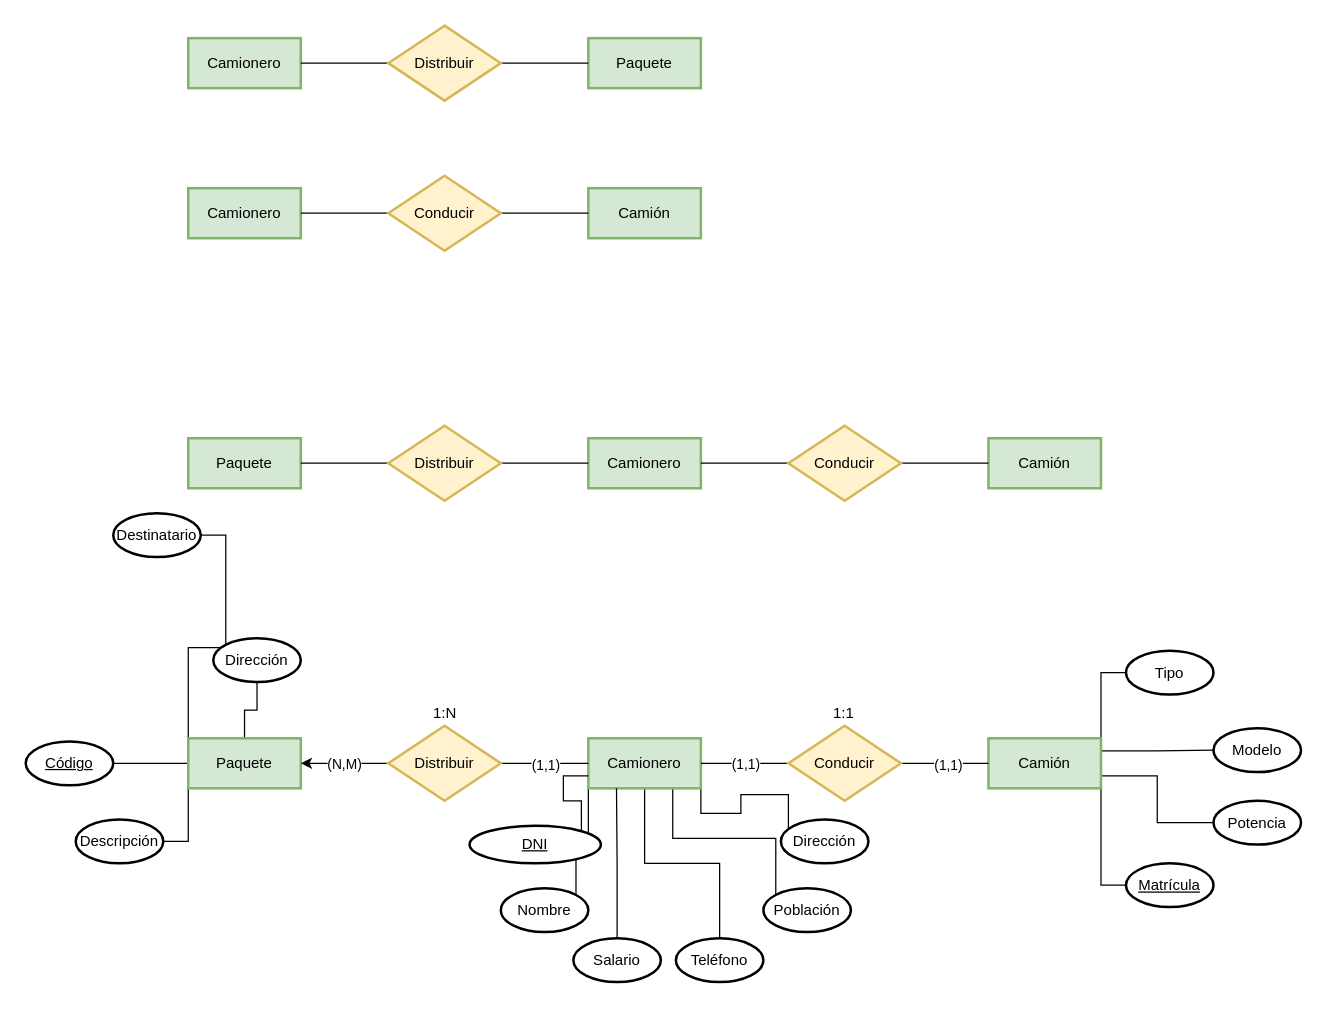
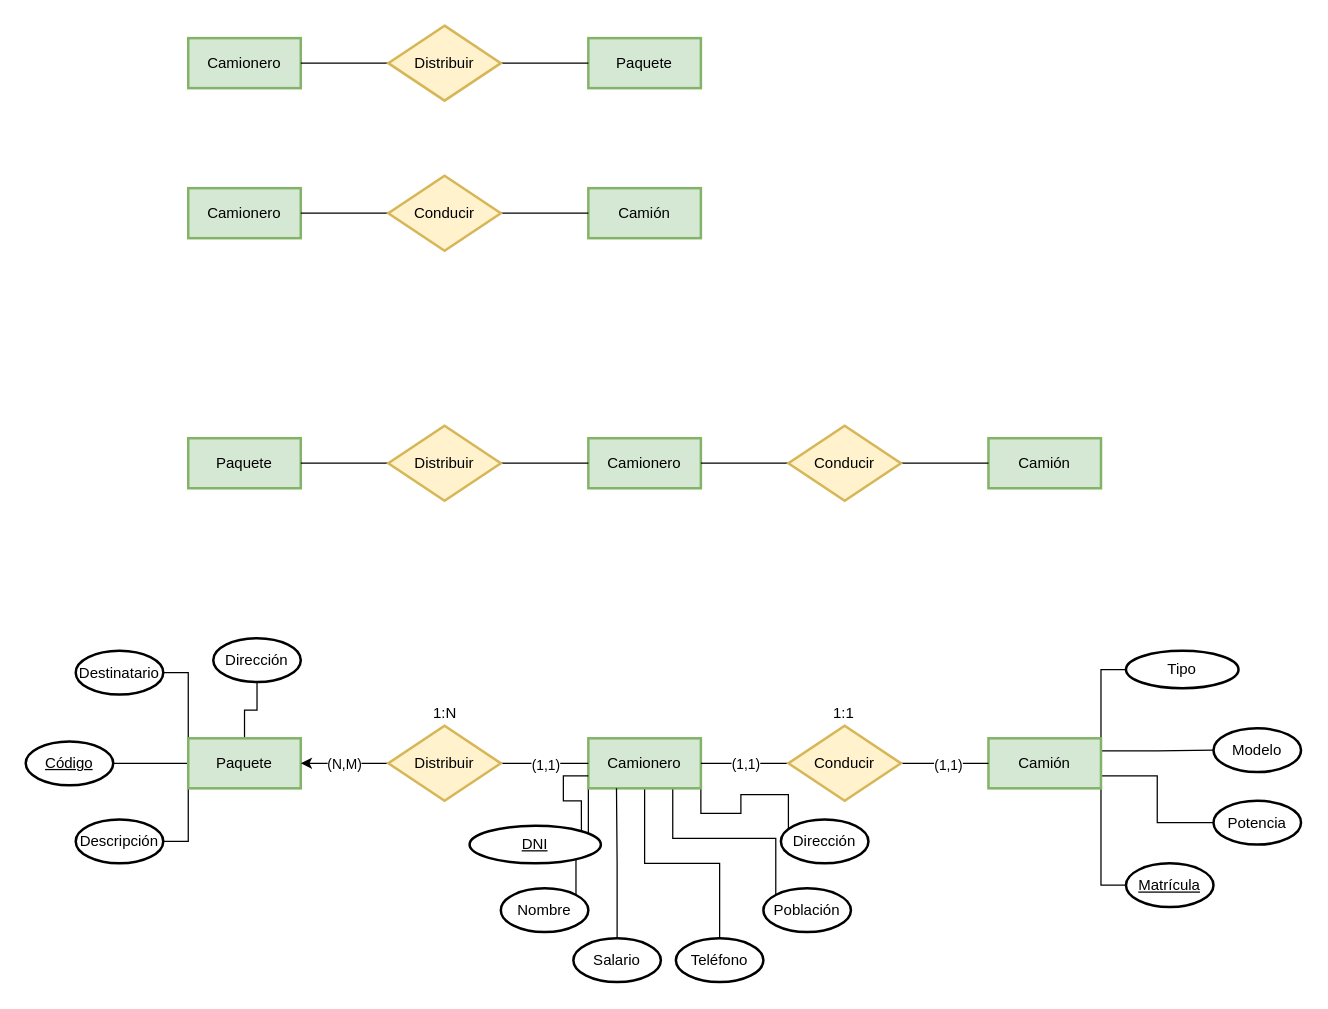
  <mxCell id="0" />
  <mxCell id="1" parent="0" />
  <mxCell id="2" value="Camionero" style="whiteSpace=wrap;html=1;align=center;fillColor=#d5e8d4;strokeColor=#82b366;strokeWidth=2;" parent="1" vertex="1"><mxGeometry x="150" y="30" width="90" height="40" as="geometry" /></mxCell>
  <mxCell id="3" value="Paquete" style="whiteSpace=wrap;html=1;align=center;fillColor=#d5e8d4;strokeColor=#82b366;strokeWidth=2;" parent="1" vertex="1"><mxGeometry x="470" y="30" width="90" height="40" as="geometry" /></mxCell>
  <mxCell id="4" style="edgeStyle=orthogonalEdgeStyle;rounded=0;orthogonalLoop=1;jettySize=auto;html=1;exitX=0;exitY=0.5;exitDx=0;exitDy=0;entryX=1;entryY=0.5;entryDx=0;entryDy=0;endArrow=none;endFill=0;" parent="1" source="6" target="2" edge="1"><mxGeometry relative="1" as="geometry" /></mxCell>
  <mxCell id="5" style="edgeStyle=orthogonalEdgeStyle;rounded=0;orthogonalLoop=1;jettySize=auto;html=1;exitX=1;exitY=0.5;exitDx=0;exitDy=0;entryX=0;entryY=0.5;entryDx=0;entryDy=0;endArrow=none;endFill=0;" parent="1" source="6" target="3" edge="1"><mxGeometry relative="1" as="geometry" /></mxCell>
  <mxCell id="6" value="Distribuir" style="shape=rhombus;perimeter=rhombusPerimeter;whiteSpace=wrap;html=1;align=center;strokeWidth=2;fillColor=#fff2cc;strokeColor=#d6b656;" parent="1" vertex="1"><mxGeometry x="310" y="20" width="90" height="60" as="geometry" /></mxCell>
  <mxCell id="7" value="Camionero" style="whiteSpace=wrap;html=1;align=center;fillColor=#d5e8d4;strokeColor=#82b366;strokeWidth=2;" parent="1" vertex="1"><mxGeometry x="150" y="150" width="90" height="40" as="geometry" /></mxCell>
  <mxCell id="8" value="Camión" style="whiteSpace=wrap;html=1;align=center;fillColor=#d5e8d4;strokeColor=#82b366;strokeWidth=2;" parent="1" vertex="1"><mxGeometry x="470" y="150" width="90" height="40" as="geometry" /></mxCell>
  <mxCell id="9" style="edgeStyle=orthogonalEdgeStyle;rounded=0;orthogonalLoop=1;jettySize=auto;html=1;exitX=0;exitY=0.5;exitDx=0;exitDy=0;entryX=1;entryY=0.5;entryDx=0;entryDy=0;endArrow=none;endFill=0;" parent="1" source="11" target="7" edge="1"><mxGeometry relative="1" as="geometry" /></mxCell>
  <mxCell id="10" style="edgeStyle=orthogonalEdgeStyle;rounded=0;orthogonalLoop=1;jettySize=auto;html=1;exitX=1;exitY=0.5;exitDx=0;exitDy=0;entryX=0;entryY=0.5;entryDx=0;entryDy=0;endArrow=none;endFill=0;" parent="1" source="11" target="8" edge="1"><mxGeometry relative="1" as="geometry" /></mxCell>
  <mxCell id="11" value="Conducir" style="shape=rhombus;perimeter=rhombusPerimeter;whiteSpace=wrap;html=1;align=center;strokeWidth=2;fillColor=#fff2cc;strokeColor=#d6b656;" parent="1" vertex="1"><mxGeometry x="310" y="140" width="90" height="60" as="geometry" /></mxCell>
  <mxCell id="12" value="Paquete" style="whiteSpace=wrap;html=1;align=center;fillColor=#d5e8d4;strokeColor=#82b366;strokeWidth=2;" parent="1" vertex="1"><mxGeometry x="150" y="350" width="90" height="40" as="geometry" /></mxCell>
  <mxCell id="13" value="Camionero" style="whiteSpace=wrap;html=1;align=center;fillColor=#d5e8d4;strokeColor=#82b366;strokeWidth=2;" parent="1" vertex="1"><mxGeometry x="470" y="350" width="90" height="40" as="geometry" /></mxCell>
  <mxCell id="14" style="edgeStyle=orthogonalEdgeStyle;rounded=0;orthogonalLoop=1;jettySize=auto;html=1;exitX=0;exitY=0.5;exitDx=0;exitDy=0;entryX=1;entryY=0.5;entryDx=0;entryDy=0;endArrow=none;endFill=0;" parent="1" source="16" target="12" edge="1"><mxGeometry relative="1" as="geometry" /></mxCell>
  <mxCell id="15" style="edgeStyle=orthogonalEdgeStyle;rounded=0;orthogonalLoop=1;jettySize=auto;html=1;exitX=1;exitY=0.5;exitDx=0;exitDy=0;entryX=0;entryY=0.5;entryDx=0;entryDy=0;endArrow=none;endFill=0;" parent="1" source="16" target="13" edge="1"><mxGeometry relative="1" as="geometry" /></mxCell>
  <mxCell id="16" value="Distribuir" style="shape=rhombus;perimeter=rhombusPerimeter;whiteSpace=wrap;html=1;align=center;strokeWidth=2;fillColor=#fff2cc;strokeColor=#d6b656;" parent="1" vertex="1"><mxGeometry x="310" y="340" width="90" height="60" as="geometry" /></mxCell>
  <mxCell id="17" value="Camión" style="whiteSpace=wrap;html=1;align=center;fillColor=#d5e8d4;strokeColor=#82b366;strokeWidth=2;" parent="1" vertex="1"><mxGeometry x="790" y="350" width="90" height="40" as="geometry" /></mxCell>
  <mxCell id="18" style="edgeStyle=orthogonalEdgeStyle;rounded=0;orthogonalLoop=1;jettySize=auto;html=1;exitX=1;exitY=0.5;exitDx=0;exitDy=0;entryX=0;entryY=0.5;entryDx=0;entryDy=0;endArrow=none;endFill=0;" parent="1" source="20" target="17" edge="1"><mxGeometry relative="1" as="geometry" /></mxCell>
  <mxCell id="19" style="edgeStyle=orthogonalEdgeStyle;rounded=0;orthogonalLoop=1;jettySize=auto;html=1;exitX=0;exitY=0.5;exitDx=0;exitDy=0;entryX=1;entryY=0.5;entryDx=0;entryDy=0;endArrow=none;endFill=0;" parent="1" source="20" target="13" edge="1"><mxGeometry relative="1" as="geometry" /></mxCell>
  <mxCell id="20" value="Conducir" style="shape=rhombus;perimeter=rhombusPerimeter;whiteSpace=wrap;html=1;align=center;strokeWidth=2;fillColor=#fff2cc;strokeColor=#d6b656;" parent="1" vertex="1"><mxGeometry x="630" y="340" width="90" height="60" as="geometry" /></mxCell>
  <mxCell id="21" style="edgeStyle=orthogonalEdgeStyle;rounded=0;orthogonalLoop=1;jettySize=auto;html=1;exitX=0;exitY=1;exitDx=0;exitDy=0;entryX=1;entryY=0.5;entryDx=0;entryDy=0;endArrow=none;endFill=0;" parent="1" source="25" target="57" edge="1"><mxGeometry relative="1" as="geometry" /></mxCell>
  <mxCell id="22" style="edgeStyle=orthogonalEdgeStyle;rounded=0;orthogonalLoop=1;jettySize=auto;html=1;exitX=0;exitY=0.5;exitDx=0;exitDy=0;entryX=1;entryY=0.5;entryDx=0;entryDy=0;endArrow=none;endFill=0;" parent="1" source="25" target="58" edge="1"><mxGeometry relative="1" as="geometry" /></mxCell>
  <mxCell id="23" style="edgeStyle=orthogonalEdgeStyle;rounded=0;orthogonalLoop=1;jettySize=auto;html=1;exitX=0;exitY=0;exitDx=0;exitDy=0;entryX=1;entryY=0.5;entryDx=0;entryDy=0;endArrow=none;endFill=0;" parent="1" source="25" target="59" edge="1"><mxGeometry relative="1" as="geometry" /></mxCell>
  <mxCell id="24" style="edgeStyle=orthogonalEdgeStyle;rounded=0;orthogonalLoop=1;jettySize=auto;html=1;exitX=0.5;exitY=0;exitDx=0;exitDy=0;entryX=0.5;entryY=1;entryDx=0;entryDy=0;endArrow=none;endFill=0;" edge="1" parent="1" source="25" target="56"><mxGeometry relative="1" as="geometry" /></mxCell>
  <mxCell id="25" value="Paquete" style="whiteSpace=wrap;html=1;align=center;fillColor=#d5e8d4;strokeColor=#82b366;strokeWidth=2;" parent="1" vertex="1"><mxGeometry x="150" y="590" width="90" height="40" as="geometry" /></mxCell>
  <mxCell id="26" style="edgeStyle=orthogonalEdgeStyle;rounded=0;orthogonalLoop=1;jettySize=auto;html=1;exitX=1;exitY=1;exitDx=0;exitDy=0;entryX=0.086;entryY=0.429;entryDx=0;entryDy=0;entryPerimeter=0;endArrow=none;endFill=0;" parent="1" source="30" target="52" edge="1"><mxGeometry relative="1" as="geometry" /></mxCell>
  <mxCell id="27" style="edgeStyle=orthogonalEdgeStyle;rounded=0;orthogonalLoop=1;jettySize=auto;html=1;exitX=0.75;exitY=1;exitDx=0;exitDy=0;entryX=0;entryY=0;entryDx=0;entryDy=0;endArrow=none;endFill=0;" parent="1" source="30" target="53" edge="1"><mxGeometry relative="1" as="geometry" /></mxCell>
  <mxCell id="28" style="edgeStyle=orthogonalEdgeStyle;rounded=0;orthogonalLoop=1;jettySize=auto;html=1;exitX=0.5;exitY=1;exitDx=0;exitDy=0;endArrow=none;endFill=0;" parent="1" source="30" target="51" edge="1"><mxGeometry relative="1" as="geometry" /></mxCell>
  <mxCell id="29" style="edgeStyle=orthogonalEdgeStyle;rounded=0;orthogonalLoop=1;jettySize=auto;html=1;exitX=0;exitY=1;exitDx=0;exitDy=0;entryX=1;entryY=0;entryDx=0;entryDy=0;endArrow=none;endFill=0;" parent="1" source="30" target="50" edge="1"><mxGeometry relative="1" as="geometry" /></mxCell>
  <mxCell id="30" value="Camionero" style="whiteSpace=wrap;html=1;align=center;fillColor=#d5e8d4;strokeColor=#82b366;strokeWidth=2;" parent="1" vertex="1"><mxGeometry x="470" y="590" width="90" height="40" as="geometry" /></mxCell>
  <mxCell id="31" style="edgeStyle=orthogonalEdgeStyle;rounded=0;orthogonalLoop=1;jettySize=auto;html=1;exitX=0;exitY=0.5;exitDx=0;exitDy=0;entryX=1;entryY=0.5;entryDx=0;entryDy=0;endArrow=classic;endFill=1;" parent="1" source="35" target="25" edge="1"><mxGeometry relative="1" as="geometry" /></mxCell>
  <mxCell id="32" value="(N,M)" style="edgeLabel;html=1;align=center;verticalAlign=middle;resizable=0;points=[];" parent="31" vertex="1" connectable="0"><mxGeometry x="-0.068" relative="1" as="geometry"><mxPoint x="-3" as="offset" /></mxGeometry></mxCell>
  <mxCell id="33" style="edgeStyle=orthogonalEdgeStyle;rounded=0;orthogonalLoop=1;jettySize=auto;html=1;exitX=1;exitY=0.5;exitDx=0;exitDy=0;entryX=0;entryY=0.5;entryDx=0;entryDy=0;endArrow=none;endFill=0;" parent="1" source="35" target="30" edge="1"><mxGeometry relative="1" as="geometry" /></mxCell>
  <mxCell id="34" value="(1,1)" style="edgeLabel;html=1;align=center;verticalAlign=middle;resizable=0;points=[];" parent="33" vertex="1" connectable="0"><mxGeometry x="0.088" y="-1" relative="1" as="geometry"><mxPoint x="-3" as="offset" /></mxGeometry></mxCell>
  <mxCell id="35" value="Distribuir" style="shape=rhombus;perimeter=rhombusPerimeter;whiteSpace=wrap;html=1;align=center;strokeWidth=2;fillColor=#fff2cc;strokeColor=#d6b656;" parent="1" vertex="1"><mxGeometry x="310" y="580" width="90" height="60" as="geometry" /></mxCell>
  <mxCell id="36" style="edgeStyle=orthogonalEdgeStyle;rounded=0;orthogonalLoop=1;jettySize=auto;html=1;exitX=1;exitY=1;exitDx=0;exitDy=0;entryX=0;entryY=0.5;entryDx=0;entryDy=0;endArrow=none;endFill=0;" parent="1" source="40" target="60" edge="1"><mxGeometry relative="1" as="geometry" /></mxCell>
  <mxCell id="37" style="edgeStyle=orthogonalEdgeStyle;rounded=0;orthogonalLoop=1;jettySize=auto;html=1;exitX=1;exitY=0.75;exitDx=0;exitDy=0;entryX=0;entryY=0.5;entryDx=0;entryDy=0;endArrow=none;endFill=0;" parent="1" source="40" target="62" edge="1"><mxGeometry relative="1" as="geometry" /></mxCell>
  <mxCell id="38" style="edgeStyle=orthogonalEdgeStyle;rounded=0;orthogonalLoop=1;jettySize=auto;html=1;exitX=1;exitY=0.25;exitDx=0;exitDy=0;entryX=0;entryY=0.5;entryDx=0;entryDy=0;endArrow=none;endFill=0;" parent="1" source="40" target="63" edge="1"><mxGeometry relative="1" as="geometry" /></mxCell>
  <mxCell id="39" style="edgeStyle=orthogonalEdgeStyle;rounded=0;orthogonalLoop=1;jettySize=auto;html=1;exitX=1;exitY=0;exitDx=0;exitDy=0;entryX=0;entryY=0.5;entryDx=0;entryDy=0;endArrow=none;endFill=0;" parent="1" source="40" target="61" edge="1"><mxGeometry relative="1" as="geometry" /></mxCell>
  <mxCell id="40" value="Camión" style="whiteSpace=wrap;html=1;align=center;fillColor=#d5e8d4;strokeColor=#82b366;strokeWidth=2;" parent="1" vertex="1"><mxGeometry x="790" y="590" width="90" height="40" as="geometry" /></mxCell>
  <mxCell id="41" style="edgeStyle=orthogonalEdgeStyle;rounded=0;orthogonalLoop=1;jettySize=auto;html=1;exitX=1;exitY=0.5;exitDx=0;exitDy=0;entryX=0;entryY=0.5;entryDx=0;entryDy=0;endArrow=none;endFill=0;" parent="1" source="45" target="40" edge="1"><mxGeometry relative="1" as="geometry" /></mxCell>
  <mxCell id="42" value="(1,1)" style="edgeLabel;html=1;align=center;verticalAlign=middle;resizable=0;points=[];" parent="41" vertex="1" connectable="0"><mxGeometry x="0.046" y="-1" relative="1" as="geometry"><mxPoint as="offset" /></mxGeometry></mxCell>
  <mxCell id="43" style="edgeStyle=orthogonalEdgeStyle;rounded=0;orthogonalLoop=1;jettySize=auto;html=1;exitX=0;exitY=0.5;exitDx=0;exitDy=0;entryX=1;entryY=0.5;entryDx=0;entryDy=0;endArrow=none;endFill=0;" parent="1" source="45" target="30" edge="1"><mxGeometry relative="1" as="geometry" /></mxCell>
  <mxCell id="44" value="(1,1)" style="edgeLabel;html=1;align=center;verticalAlign=middle;resizable=0;points=[];" parent="43" vertex="1" connectable="0"><mxGeometry x="-0.086" y="1" relative="1" as="geometry"><mxPoint x="-3" y="-1" as="offset" /></mxGeometry></mxCell>
  <mxCell id="45" value="Conducir" style="shape=rhombus;perimeter=rhombusPerimeter;whiteSpace=wrap;html=1;align=center;strokeWidth=2;fillColor=#fff2cc;strokeColor=#d6b656;" parent="1" vertex="1"><mxGeometry x="630" y="580" width="90" height="60" as="geometry" /></mxCell>
  <mxCell id="46" value="&lt;div&gt;1:1&lt;/div&gt;" style="text;html=1;align=center;verticalAlign=middle;resizable=0;points=[];autosize=1;strokeColor=none;fillColor=none;" parent="1" vertex="1"><mxGeometry x="654" y="555" width="40" height="30" as="geometry" /></mxCell>
  <mxCell id="47" value="1:N" style="text;html=1;align=center;verticalAlign=middle;resizable=0;points=[];autosize=1;strokeColor=none;fillColor=none;" parent="1" vertex="1"><mxGeometry x="335" y="555" width="40" height="30" as="geometry" /></mxCell>
  <mxCell id="48" style="edgeStyle=orthogonalEdgeStyle;rounded=0;orthogonalLoop=1;jettySize=auto;html=1;exitX=1;exitY=0;exitDx=0;exitDy=0;entryX=0;entryY=0.75;entryDx=0;entryDy=0;endArrow=none;endFill=0;" parent="1" source="49" target="30" edge="1"><mxGeometry relative="1" as="geometry" /></mxCell>
  <mxCell id="49" value="DNI" style="ellipse;whiteSpace=wrap;html=1;align=center;fontStyle=4;strokeWidth=2;fillColor=#FFFFFF;strokeColor=#000000;" parent="1" vertex="1"><mxGeometry x="375" y="660" width="105" height="30" as="geometry" /></mxCell>
  <mxCell id="50" value="Nombre" style="ellipse;whiteSpace=wrap;html=1;align=center;strokeColor=#000000;strokeWidth=2;fillColor=#FFFFFF;" parent="1" vertex="1"><mxGeometry x="400" y="710" width="70" height="35" as="geometry" /></mxCell>
  <mxCell id="51" value="Teléfono" style="ellipse;whiteSpace=wrap;html=1;align=center;strokeColor=#000000;strokeWidth=2;fillColor=#FFFFFF;" parent="1" vertex="1"><mxGeometry x="540" y="750" width="70" height="35" as="geometry" /></mxCell>
  <mxCell id="52" value="Dirección" style="ellipse;whiteSpace=wrap;html=1;align=center;strokeColor=#000000;strokeWidth=2;fillColor=#FFFFFF;" parent="1" vertex="1"><mxGeometry x="624" y="655" width="70" height="35" as="geometry" /></mxCell>
  <mxCell id="53" value="Población" style="ellipse;whiteSpace=wrap;html=1;align=center;strokeColor=#000000;strokeWidth=2;fillColor=#FFFFFF;" parent="1" vertex="1"><mxGeometry x="610" y="710" width="70" height="35" as="geometry" /></mxCell>
  <mxCell id="54" style="edgeStyle=orthogonalEdgeStyle;rounded=0;orthogonalLoop=1;jettySize=auto;html=1;exitX=0.5;exitY=0;exitDx=0;exitDy=0;entryX=0.25;entryY=1;entryDx=0;entryDy=0;endArrow=none;endFill=0;" parent="1" source="55" target="30" edge="1"><mxGeometry relative="1" as="geometry" /></mxCell>
  <mxCell id="55" value="Salario" style="ellipse;whiteSpace=wrap;html=1;align=center;strokeColor=#000000;strokeWidth=2;fillColor=#FFFFFF;" parent="1" vertex="1"><mxGeometry x="458" y="750" width="70" height="35" as="geometry" /></mxCell>
  <mxCell id="56" value="Dirección" style="ellipse;whiteSpace=wrap;html=1;align=center;strokeColor=#000000;strokeWidth=2;fillColor=#FFFFFF;" parent="1" vertex="1"><mxGeometry x="170" y="510" width="70" height="35" as="geometry" /></mxCell>
  <mxCell id="57" value="Descripción" style="ellipse;whiteSpace=wrap;html=1;align=center;strokeColor=#000000;strokeWidth=2;fillColor=#FFFFFF;" parent="1" vertex="1"><mxGeometry x="60" y="655" width="70" height="35" as="geometry" /></mxCell>
  <mxCell id="58" value="Código" style="ellipse;whiteSpace=wrap;html=1;align=center;strokeColor=#000000;strokeWidth=2;fillColor=#FFFFFF;fontStyle=4" parent="1" vertex="1"><mxGeometry x="20" y="592.5" width="70" height="35" as="geometry" /></mxCell>
- <mxCell id="59" value="Destinatario" style="ellipse;whiteSpace=wrap;html=1;align=center;strokeColor=#000000;strokeWidth=2;fillColor=#FFFFFF;" parent="1" vertex="1"><mxGeometry x="90" y="410" width="70" height="35" as="geometry" /></mxCell>
+ <mxCell id="59" value="Destinatario" style="ellipse;whiteSpace=wrap;html=1;align=center;strokeColor=#000000;strokeWidth=2;fillColor=#FFFFFF;" parent="1" vertex="1"><mxGeometry x="60" y="520" width="70" height="35" as="geometry" /></mxCell>
  <mxCell id="60" value="&lt;u&gt;Matrícula&lt;/u&gt;" style="ellipse;whiteSpace=wrap;html=1;align=center;strokeColor=#000000;strokeWidth=2;fillColor=#FFFFFF;" parent="1" vertex="1"><mxGeometry x="900" y="690" width="70" height="35" as="geometry" /></mxCell>
- <mxCell id="61" value="Tipo" style="ellipse;whiteSpace=wrap;html=1;align=center;strokeColor=#000000;strokeWidth=2;fillColor=#FFFFFF;" parent="1" vertex="1"><mxGeometry x="900" y="520" width="70" height="35" as="geometry" /></mxCell>
+ <mxCell id="61" value="Tipo" style="ellipse;whiteSpace=wrap;html=1;align=center;strokeColor=#000000;strokeWidth=2;fillColor=#FFFFFF;" parent="1" vertex="1"><mxGeometry x="900" y="520" width="90" height="30" as="geometry" /></mxCell>
  <mxCell id="62" value="Potencia" style="ellipse;whiteSpace=wrap;html=1;align=center;strokeColor=#000000;strokeWidth=2;fillColor=#FFFFFF;" parent="1" vertex="1"><mxGeometry x="970" y="640" width="70" height="35" as="geometry" /></mxCell>
  <mxCell id="63" value="Modelo" style="ellipse;whiteSpace=wrap;html=1;align=center;strokeColor=#000000;strokeWidth=2;fillColor=#FFFFFF;" parent="1" vertex="1"><mxGeometry x="970" y="582" width="70" height="35" as="geometry" /></mxCell>
